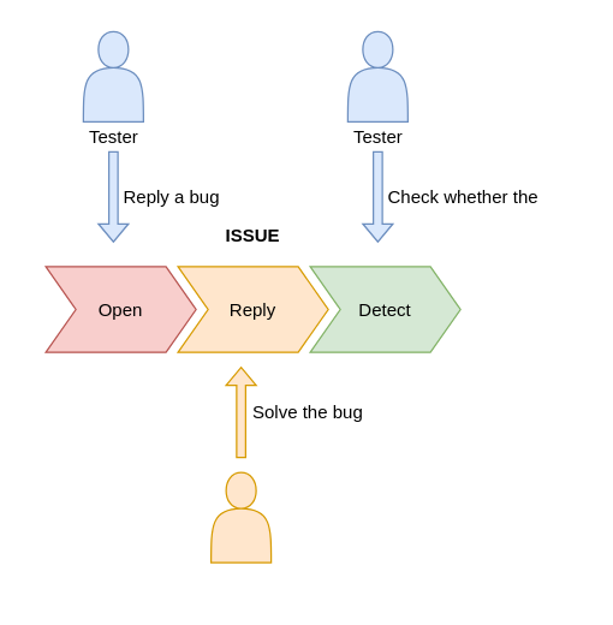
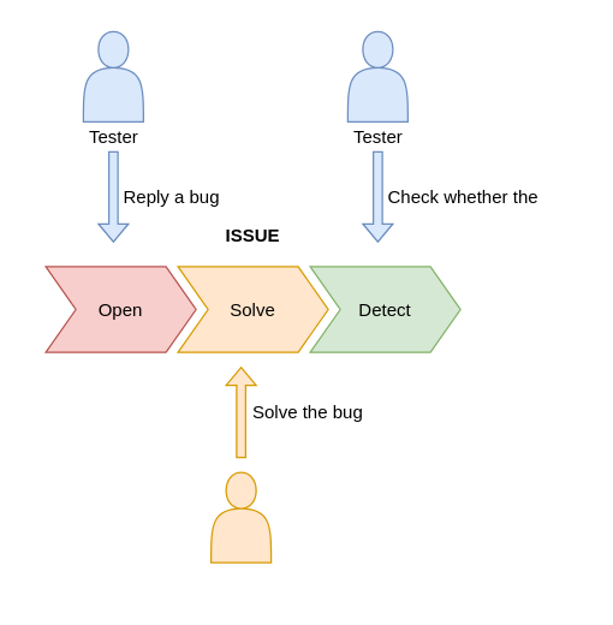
  <mxCell id="0" />
  <mxCell id="1" parent="0" />
  <mxCell id="2" value="" style="group;fillColor=none;strokeColor=none;" vertex="1" connectable="0" parent="1"><mxGeometry x="50" y="20.5" width="50" height="80" as="geometry" /></mxCell>
  <mxCell id="3" value="" style="shape=actor;whiteSpace=wrap;html=1;fillColor=#dae8fc;strokeColor=#6c8ebf;" vertex="1" parent="2"><mxGeometry x="5" width="40" height="60" as="geometry" /></mxCell>
  <mxCell id="4" value="Tester" style="text;html=1;resizable=0;points=[];autosize=1;align=center;verticalAlign=top;spacingTop=-4;" vertex="1" parent="2"><mxGeometry y="60" width="50" height="20" as="geometry" /></mxCell>
  <mxCell id="5" value="" style="group" vertex="1" connectable="0" parent="1"><mxGeometry x="140" y="314" width="40" height="80" as="geometry" /></mxCell>
  <mxCell id="6" value="" style="shape=actor;whiteSpace=wrap;html=1;align=center;fillColor=#ffe6cc;strokeColor=#d79b00;" vertex="1" parent="5"><mxGeometry width="40" height="60" as="geometry" /></mxCell>
  <mxCell id="7" value="ISSUE" style="swimlane;childLayout=stackLayout;horizontal=1;fillColor=none;horizontalStack=1;resizeParent=1;resizeParentMax=0;resizeLast=0;collapsible=0;strokeColor=none;stackBorder=10;stackSpacing=-12;resizable=1;align=center;points=[];fontColor=#000000;" vertex="1" parent="1"><mxGeometry x="20" y="144" width="296" height="100" as="geometry" /></mxCell>
  <mxCell id="8" value="Open" style="shape=step;perimeter=stepPerimeter;fixedSize=1;points=[];fillColor=#f8cecc;strokeColor=#b85450;" vertex="1" parent="7"><mxGeometry x="10" y="33" width="100" height="57" as="geometry" /></mxCell>
- <mxCell id="9" value="Reply" style="shape=step;perimeter=stepPerimeter;fixedSize=1;points=[];fillColor=#ffe6cc;strokeColor=#d79b00;" vertex="1" parent="7"><mxGeometry x="98" y="33" width="100" height="57" as="geometry" /></mxCell>
+ <mxCell id="9" value="Solve" style="shape=step;perimeter=stepPerimeter;fixedSize=1;points=[];fillColor=#ffe6cc;strokeColor=#d79b00;" vertex="1" parent="7"><mxGeometry x="98" y="33" width="100" height="57" as="geometry" /></mxCell>
  <mxCell id="10" value="Detect" style="shape=step;perimeter=stepPerimeter;fixedSize=1;points=[];fillColor=#d5e8d4;strokeColor=#82b366;" vertex="1" parent="7"><mxGeometry x="186" y="33" width="100" height="57" as="geometry" /></mxCell>
  <mxCell id="11" value="" style="shape=singleArrow;direction=south;whiteSpace=wrap;html=1;align=center;fillColor=#dae8fc;strokeColor=#6c8ebf;" vertex="1" parent="1"><mxGeometry x="65" y="100.5" width="20" height="60" as="geometry" /></mxCell>
  <mxCell id="12" value="Reply a bug" style="text;html=1;resizable=0;points=[];autosize=1;align=left;verticalAlign=top;spacingTop=-4;" vertex="1" parent="1"><mxGeometry x="80" y="120.5" width="80" height="20" as="geometry" /></mxCell>
  <mxCell id="13" value="" style="shape=singleArrow;direction=south;whiteSpace=wrap;html=1;align=center;rotation=180;fillColor=#ffe6cc;strokeColor=#d79b00;" vertex="1" parent="1"><mxGeometry x="150" y="244" width="20" height="60" as="geometry" /></mxCell>
  <mxCell id="14" value="Solve the bug" style="text;html=1;resizable=0;points=[];autosize=1;align=left;verticalAlign=top;spacingTop=-4;" vertex="1" parent="1"><mxGeometry x="166" y="264" width="90" height="20" as="geometry" /></mxCell>
  <mxCell id="15" value="" style="group;fillColor=none;strokeColor=none;" vertex="1" connectable="0" parent="1"><mxGeometry x="226" y="20.5" width="50" height="80" as="geometry" /></mxCell>
  <mxCell id="16" value="" style="shape=actor;whiteSpace=wrap;html=1;fillColor=#dae8fc;strokeColor=#6c8ebf;" vertex="1" parent="15"><mxGeometry x="5" width="40" height="60" as="geometry" /></mxCell>
  <mxCell id="17" value="Tester" style="text;html=1;resizable=0;points=[];autosize=1;align=center;verticalAlign=top;spacingTop=-4;" vertex="1" parent="15"><mxGeometry y="60" width="50" height="20" as="geometry" /></mxCell>
  <mxCell id="18" value="" style="shape=singleArrow;direction=south;whiteSpace=wrap;html=1;align=center;fillColor=#dae8fc;strokeColor=#6c8ebf;" vertex="1" parent="1"><mxGeometry x="241" y="100.5" width="20" height="60" as="geometry" /></mxCell>
  <mxCell id="19" value="Check whether the" style="text;html=1;resizable=0;points=[];autosize=1;align=left;verticalAlign=top;spacingTop=-4;" vertex="1" parent="1"><mxGeometry x="256" y="120.5" width="130" height="20" as="geometry" /></mxCell>
